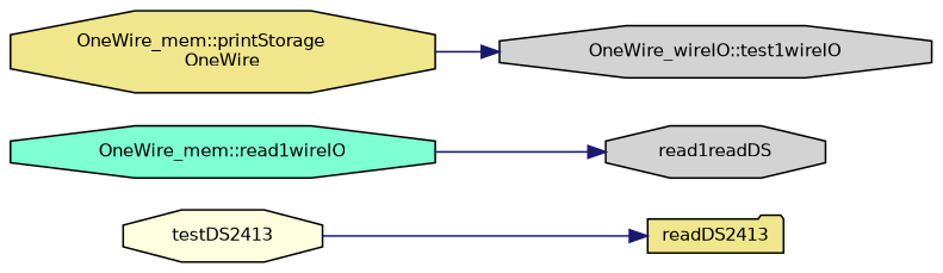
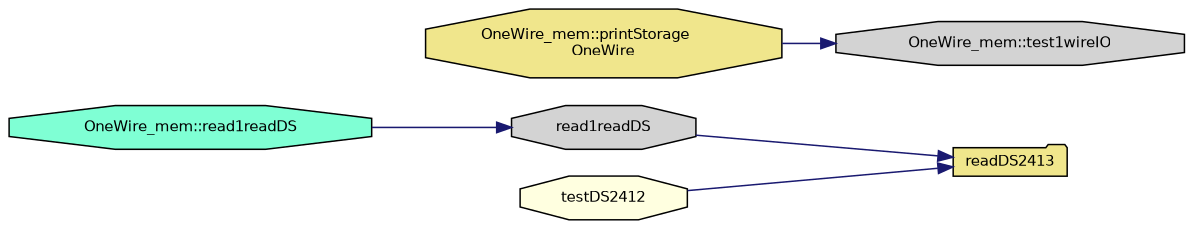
  digraph {
    rankdir=RL
    node [color=black fillcolor=khaki fontname=Helvetica fontsize=10 shape=octagon style=filled]
    edge [color=midnightblue dir=back fontname=Helvetica fontsize=10 labelfontname=Helvetica labelfontsize=10 style=solid]
    n1 [fontcolor=black height=0.2 label=readDS2413 shape=folder width=0.4]
    n2 [fillcolor=lightgrey height=0.2 label=read1readDS width=0.4]
-   n3 [fillcolor=lightyellow height=0.2 label=testDS2413 width=0.4]
-   n4 [fillcolor=aquamarine height=0.2 label="OneWire_mem::read1wireIO" width=0.4]
-   n5 [fillcolor=lightgrey height=0.2 label="OneWire_wireIO::test1wireIO" width=0.4]
+   n3 [fillcolor=lightyellow height=0.2 label=testDS2412 width=0.4]
+   n4 [fillcolor=aquamarine height=0.2 label="OneWire_mem::read1readDS" width=0.4]
+   n5 [fillcolor=lightgrey height=0.2 label="OneWire_mem::test1wireIO" width=0.4]
    n6 [height=0.2 label="OneWire_mem::printStorage\lOneWire" width=0.4]
+   n1 -> n2
    n1 -> n3
    n2 -> n4
    n5 -> n6
  }
